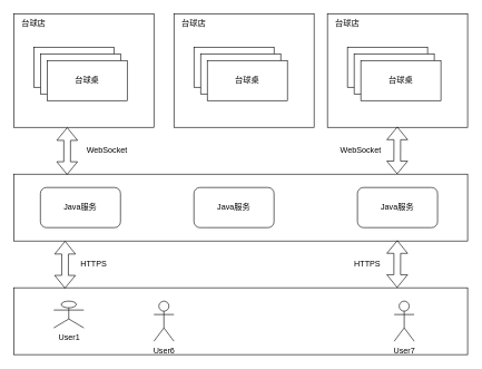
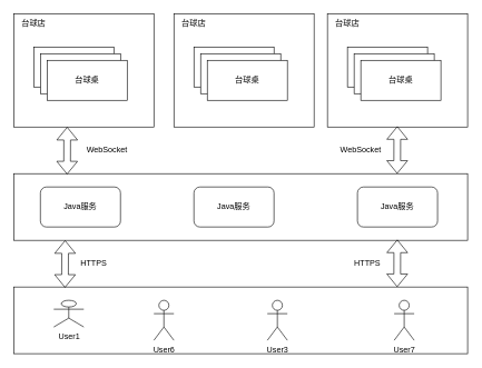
  <mxCell id="0" />
  <mxCell id="1" parent="0" />
  <mxCell id="2" value="" style="group" vertex="1" connectable="0" parent="1"><mxGeometry x="20" y="20" width="210" height="170" as="geometry" /></mxCell>
  <mxCell id="3" value="" style="rounded=0;whiteSpace=wrap;html=1;" vertex="1" parent="2"><mxGeometry width="210" height="170" as="geometry" /></mxCell>
  <mxCell id="4" value="" style="group" vertex="1" connectable="0" parent="2"><mxGeometry x="30" y="50" width="140" height="80" as="geometry" /></mxCell>
  <mxCell id="5" value="台球桌" style="rounded=0;whiteSpace=wrap;html=1;" vertex="1" parent="4"><mxGeometry width="120" height="60" as="geometry" /></mxCell>
  <mxCell id="6" value="台球桌" style="rounded=0;whiteSpace=wrap;html=1;" vertex="1" parent="4"><mxGeometry x="10" y="10" width="120" height="60" as="geometry" /></mxCell>
  <mxCell id="7" value="台球桌" style="rounded=0;whiteSpace=wrap;html=1;" vertex="1" parent="4"><mxGeometry x="20" y="20" width="120" height="60" as="geometry" /></mxCell>
  <mxCell id="8" value="台球店" style="text;html=1;strokeColor=none;fillColor=none;align=center;verticalAlign=middle;whiteSpace=wrap;rounded=0;" vertex="1" parent="2"><mxGeometry width="60" height="30" as="geometry" /></mxCell>
  <mxCell id="9" value="" style="group" vertex="1" connectable="0" parent="1"><mxGeometry x="260" y="20" width="210" height="170" as="geometry" /></mxCell>
  <mxCell id="10" value="" style="rounded=0;whiteSpace=wrap;html=1;" vertex="1" parent="9"><mxGeometry width="210" height="170" as="geometry" /></mxCell>
  <mxCell id="11" value="" style="group" vertex="1" connectable="0" parent="9"><mxGeometry x="30" y="50" width="140" height="80" as="geometry" /></mxCell>
  <mxCell id="12" value="台球桌" style="rounded=0;whiteSpace=wrap;html=1;" vertex="1" parent="11"><mxGeometry width="120" height="60" as="geometry" /></mxCell>
  <mxCell id="13" value="台球桌" style="rounded=0;whiteSpace=wrap;html=1;" vertex="1" parent="11"><mxGeometry x="10" y="10" width="120" height="60" as="geometry" /></mxCell>
  <mxCell id="14" value="台球桌" style="rounded=0;whiteSpace=wrap;html=1;" vertex="1" parent="11"><mxGeometry x="20" y="20" width="120" height="60" as="geometry" /></mxCell>
  <mxCell id="15" value="台球店" style="text;html=1;strokeColor=none;fillColor=none;align=center;verticalAlign=middle;whiteSpace=wrap;rounded=0;" vertex="1" parent="9"><mxGeometry width="60" height="30" as="geometry" /></mxCell>
  <mxCell id="16" value="" style="group" vertex="1" connectable="0" parent="1"><mxGeometry x="490" y="20" width="210" height="170" as="geometry" /></mxCell>
  <mxCell id="17" value="" style="rounded=0;whiteSpace=wrap;html=1;" vertex="1" parent="16"><mxGeometry width="210" height="170" as="geometry" /></mxCell>
  <mxCell id="18" value="" style="group" vertex="1" connectable="0" parent="16"><mxGeometry x="30" y="50" width="140" height="80" as="geometry" /></mxCell>
  <mxCell id="19" value="台球桌" style="rounded=0;whiteSpace=wrap;html=1;" vertex="1" parent="18"><mxGeometry width="120" height="60" as="geometry" /></mxCell>
  <mxCell id="20" value="台球桌" style="rounded=0;whiteSpace=wrap;html=1;" vertex="1" parent="18"><mxGeometry x="10" y="10" width="120" height="60" as="geometry" /></mxCell>
  <mxCell id="21" value="台球桌" style="rounded=0;whiteSpace=wrap;html=1;" vertex="1" parent="18"><mxGeometry x="20" y="20" width="120" height="60" as="geometry" /></mxCell>
  <mxCell id="22" value="台球店" style="text;html=1;strokeColor=none;fillColor=none;align=center;verticalAlign=middle;whiteSpace=wrap;rounded=0;" vertex="1" parent="16"><mxGeometry width="60" height="30" as="geometry" /></mxCell>
  <mxCell id="23" value="" style="rounded=0;whiteSpace=wrap;html=1;" vertex="1" parent="1"><mxGeometry x="20" y="260" width="680" height="100" as="geometry" /></mxCell>
  <mxCell id="24" value="" style="rounded=0;whiteSpace=wrap;html=1;" vertex="1" parent="1"><mxGeometry x="20" y="430" width="680" height="100" as="geometry" /></mxCell>
  <mxCell id="25" value="" style="shape=flexArrow;endArrow=classic;startArrow=classic;html=1;rounded=0;exitX=0.113;exitY=0.01;exitDx=0;exitDy=0;exitPerimeter=0;" edge="1" parent="1" source="24"><mxGeometry width="100" height="100" relative="1" as="geometry"><mxPoint x="0" y="480" as="sourcePoint" /><mxPoint x="97" y="360" as="targetPoint" /></mxGeometry></mxCell>
  <mxCell id="26" value="" style="shape=flexArrow;endArrow=classic;startArrow=classic;html=1;rounded=0;exitX=0.113;exitY=0.01;exitDx=0;exitDy=0;exitPerimeter=0;" edge="1" parent="1"><mxGeometry width="100" height="100" relative="1" as="geometry"><mxPoint x="594.5" y="430" as="sourcePoint" /><mxPoint x="594.66" y="359" as="targetPoint" /></mxGeometry></mxCell>
  <mxCell id="27" value="" style="shape=flexArrow;endArrow=classic;startArrow=classic;html=1;rounded=0;exitX=0.113;exitY=0.01;exitDx=0;exitDy=0;exitPerimeter=0;" edge="1" parent="1"><mxGeometry width="100" height="100" relative="1" as="geometry"><mxPoint x="594.5" y="260" as="sourcePoint" /><mxPoint x="594.66" y="189" as="targetPoint" /></mxGeometry></mxCell>
  <mxCell id="28" value="" style="shape=flexArrow;endArrow=classic;startArrow=classic;html=1;rounded=0;exitX=0.113;exitY=0.01;exitDx=0;exitDy=0;exitPerimeter=0;" edge="1" parent="1"><mxGeometry width="100" height="100" relative="1" as="geometry"><mxPoint x="100" y="261" as="sourcePoint" /><mxPoint x="100.16" y="190" as="targetPoint" /></mxGeometry></mxCell>
  <mxCell id="29" value="Java服务" style="rounded=1;whiteSpace=wrap;html=1;" vertex="1" parent="1"><mxGeometry x="60" y="280" width="120" height="60" as="geometry" /></mxCell>
  <mxCell id="30" value="Java服务" style="rounded=1;whiteSpace=wrap;html=1;" vertex="1" parent="1"><mxGeometry x="290" y="280" width="120" height="60" as="geometry" /></mxCell>
  <mxCell id="31" value="Java服务" style="rounded=1;whiteSpace=wrap;html=1;" vertex="1" parent="1"><mxGeometry x="535" y="280" width="120" height="60" as="geometry" /></mxCell>
  <mxCell id="32" value="WebSocket" style="text;html=1;strokeColor=none;fillColor=none;align=center;verticalAlign=middle;whiteSpace=wrap;rounded=0;" vertex="1" parent="1"><mxGeometry x="130" y="210" width="60" height="30" as="geometry" /></mxCell>
  <mxCell id="33" value="WebSocket" style="text;html=1;strokeColor=none;fillColor=none;align=center;verticalAlign=middle;whiteSpace=wrap;rounded=0;" vertex="1" parent="1"><mxGeometry x="510" y="210" width="60" height="30" as="geometry" /></mxCell>
  <mxCell id="34" value="HTTPS" style="text;html=1;strokeColor=none;fillColor=none;align=center;verticalAlign=middle;whiteSpace=wrap;rounded=0;" vertex="1" parent="1"><mxGeometry x="110" y="380" width="60" height="30" as="geometry" /></mxCell>
  <mxCell id="35" value="HTTPS" style="text;html=1;strokeColor=none;fillColor=none;align=center;verticalAlign=middle;whiteSpace=wrap;rounded=0;" vertex="1" parent="1"><mxGeometry x="520" y="380" width="60" height="30" as="geometry" /></mxCell>
  <mxCell id="36" value="User1" style="shape=umlActor;verticalLabelPosition=bottom;verticalAlign=top;html=1;outlineConnect=0;" vertex="1" parent="1"><mxGeometry x="80" y="450" width="45" height="40" as="geometry" /></mxCell>
  <mxCell id="37" value="User6" style="shape=umlActor;verticalLabelPosition=bottom;verticalAlign=top;html=1;outlineConnect=0;" vertex="1" parent="1"><mxGeometry x="230" y="450" width="30" height="60" as="geometry" /></mxCell>
+ <mxCell id="38" value="User3" style="shape=umlActor;verticalLabelPosition=bottom;verticalAlign=top;html=1;outlineConnect=0;" vertex="1" parent="1"><mxGeometry x="400" y="450" width="30" height="60" as="geometry" /></mxCell>
  <mxCell id="39" value="User7" style="shape=umlActor;verticalLabelPosition=bottom;verticalAlign=top;html=1;outlineConnect=0;" vertex="1" parent="1"><mxGeometry x="590" y="450" width="30" height="60" as="geometry" /></mxCell>
